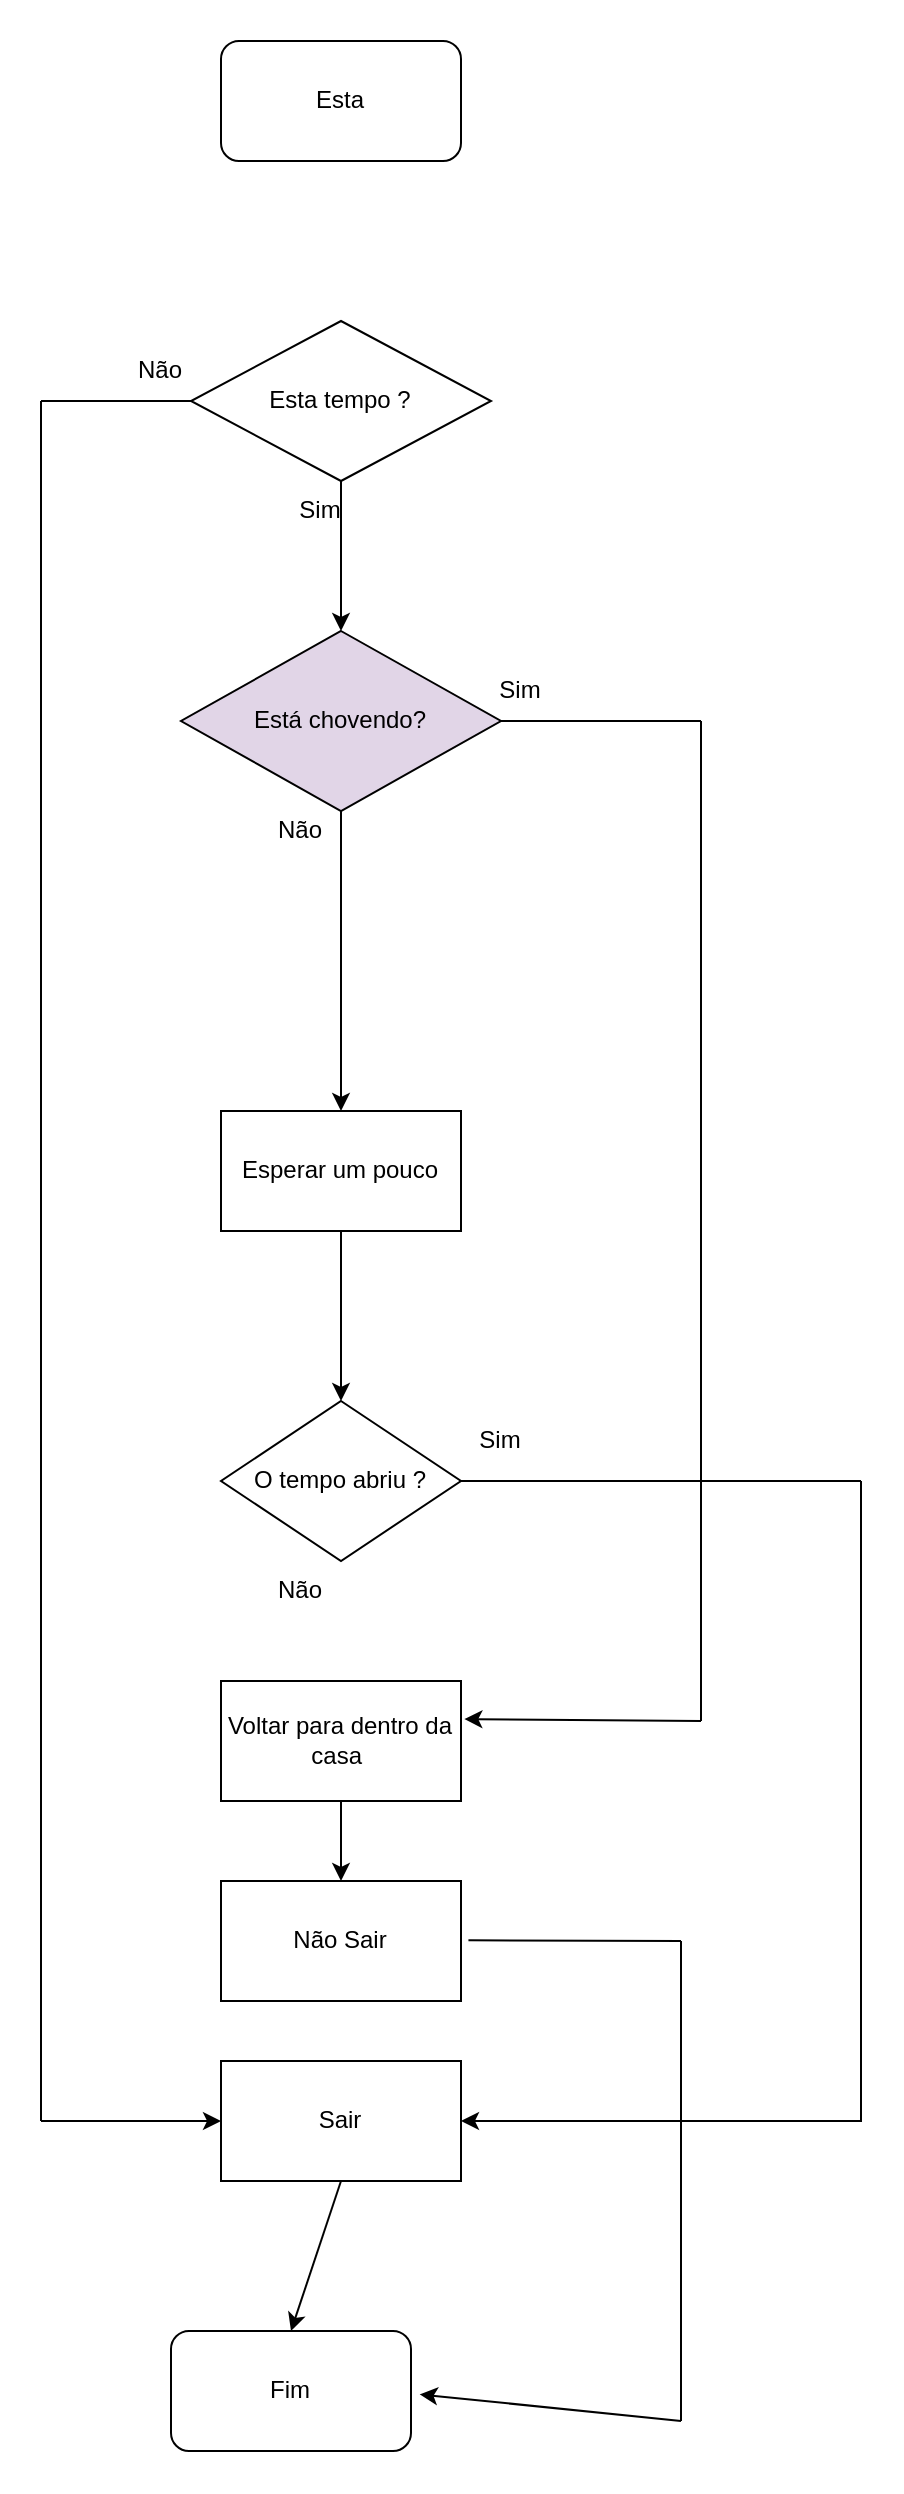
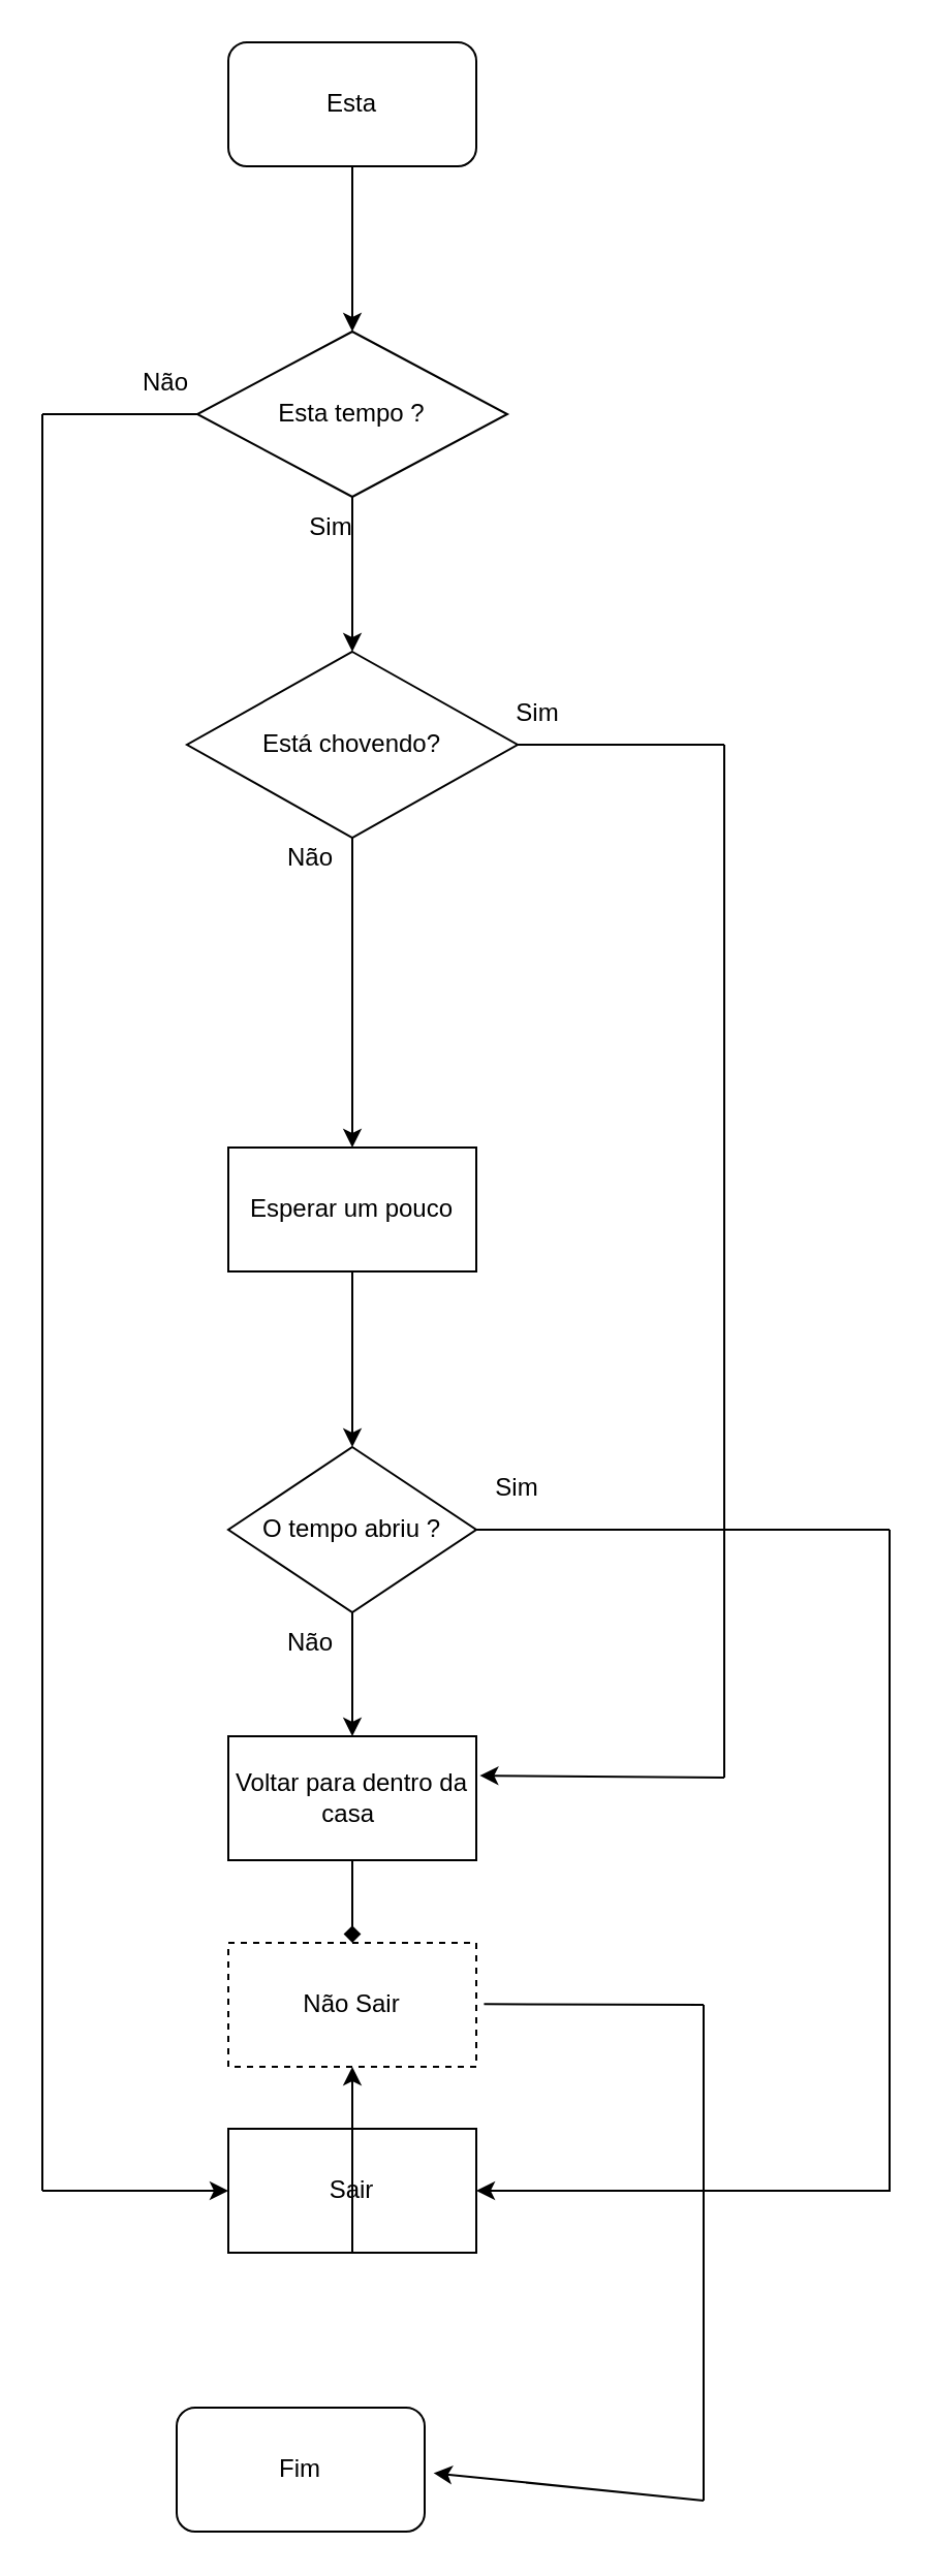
  <mxCell id="0" />
  <mxCell id="1" parent="0" />
  <mxCell id="2" value="Esta" style="rounded=1;whiteSpace=wrap;html=1;" vertex="1" parent="1"><mxGeometry x="110" y="20" width="120" height="60" as="geometry" /></mxCell>
+ <mxCell id="3" value="" style="endArrow=classic;html=1;rounded=0;exitX=0.5;exitY=1;exitDx=0;exitDy=0;entryX=0.5;entryY=0;entryDx=0;entryDy=0;" edge="1" parent="1" source="2" target="4"><mxGeometry width="50" height="50" relative="1" as="geometry"><mxPoint x="190" y="160" as="sourcePoint" /><mxPoint x="170" y="150" as="targetPoint" /></mxGeometry></mxCell>
  <mxCell id="4" value="Esta tempo ?" style="rhombus;whiteSpace=wrap;html=1;" vertex="1" parent="1"><mxGeometry x="95" y="160" width="150" height="80" as="geometry" /></mxCell>
  <mxCell id="5" value="" style="endArrow=none;html=1;rounded=0;entryX=0;entryY=0.5;entryDx=0;entryDy=0;" edge="1" parent="1" target="4"><mxGeometry width="50" height="50" relative="1" as="geometry"><mxPoint x="20" y="200" as="sourcePoint" /><mxPoint x="70" y="200" as="targetPoint" /><Array as="points"><mxPoint x="50" y="200" /></Array></mxGeometry></mxCell>
  <mxCell id="6" value="Não" style="text;html=1;align=center;verticalAlign=middle;whiteSpace=wrap;rounded=0;" vertex="1" parent="1"><mxGeometry x="50" y="170" width="60" height="30" as="geometry" /></mxCell>
  <mxCell id="7" value="Sair" style="rounded=0;whiteSpace=wrap;html=1;" vertex="1" parent="1"><mxGeometry x="110" y="1030" width="120" height="60" as="geometry" /></mxCell>
  <mxCell id="8" value="" style="endArrow=none;html=1;rounded=0;" edge="1" parent="1"><mxGeometry width="50" height="50" relative="1" as="geometry"><mxPoint x="20" y="1060" as="sourcePoint" /><mxPoint x="20" y="200" as="targetPoint" /></mxGeometry></mxCell>
  <mxCell id="9" value="" style="endArrow=classic;html=1;rounded=0;entryX=0;entryY=0.5;entryDx=0;entryDy=0;" edge="1" parent="1" target="7"><mxGeometry width="50" height="50" relative="1" as="geometry"><mxPoint x="20" y="1060" as="sourcePoint" /><mxPoint x="90" y="730" as="targetPoint" /></mxGeometry></mxCell>
  <mxCell id="10" value="Fim" style="rounded=1;whiteSpace=wrap;html=1;" vertex="1" parent="1"><mxGeometry x="85" y="1165" width="120" height="60" as="geometry" /></mxCell>
- <mxCell id="11" value="" style="endArrow=classic;html=1;rounded=0;exitX=0.5;exitY=1;exitDx=0;exitDy=0;entryX=0.5;entryY=0;entryDx=0;entryDy=0;" edge="1" parent="1" source="7" target="10"><mxGeometry width="50" height="50" relative="1" as="geometry"><mxPoint x="140" y="1090" as="sourcePoint" /><mxPoint x="190" y="1040" as="targetPoint" /></mxGeometry></mxCell>
- <mxCell id="12" value="Está chovendo?" style="rhombus;whiteSpace=wrap;html=1;fillColor=#e1d5e7;" vertex="1" parent="1"><mxGeometry x="90" y="315" width="160" height="90" as="geometry" /></mxCell>
- <mxCell id="13" value="Não Sair" style="rounded=0;whiteSpace=wrap;html=1;" vertex="1" parent="1"><mxGeometry x="110" y="940" width="120" height="60" as="geometry" /></mxCell>
+ <mxCell id="11" value="" style="endArrow=classic;html=1;rounded=0;exitX=0.5;exitY=1;exitDx=0;exitDy=0;" edge="1" parent="1" source="7" target="13"><mxGeometry width="50" height="50" relative="1" as="geometry"><mxPoint x="140" y="1090" as="sourcePoint" /><mxPoint x="190" y="1040" as="targetPoint" /></mxGeometry></mxCell>
+ <mxCell id="12" value="Está chovendo?" style="rhombus;whiteSpace=wrap;html=1;" vertex="1" parent="1"><mxGeometry x="90" y="315" width="160" height="90" as="geometry" /></mxCell>
+ <mxCell id="13" value="Não Sair" style="rounded=0;whiteSpace=wrap;html=1;dashed=1;" vertex="1" parent="1"><mxGeometry x="110" y="940" width="120" height="60" as="geometry" /></mxCell>
  <mxCell id="14" value="Voltar para dentro da casa&amp;nbsp;" style="rounded=0;whiteSpace=wrap;html=1;" vertex="1" parent="1"><mxGeometry x="110" y="840" width="120" height="60" as="geometry" /></mxCell>
  <mxCell id="15" value="" style="endArrow=classic;html=1;rounded=0;exitX=0.5;exitY=1;exitDx=0;exitDy=0;entryX=0.5;entryY=0;entryDx=0;entryDy=0;" edge="1" parent="1" source="4" target="12"><mxGeometry width="50" height="50" relative="1" as="geometry"><mxPoint x="360" y="270" as="sourcePoint" /><mxPoint x="410" y="220" as="targetPoint" /></mxGeometry></mxCell>
  <mxCell id="16" value="" style="endArrow=none;html=1;rounded=0;exitX=1;exitY=0.5;exitDx=0;exitDy=0;" edge="1" parent="1" source="12"><mxGeometry width="50" height="50" relative="1" as="geometry"><mxPoint x="300" y="380" as="sourcePoint" /><mxPoint x="350" y="360" as="targetPoint" /></mxGeometry></mxCell>
  <mxCell id="17" value="Sim" style="text;html=1;align=center;verticalAlign=middle;whiteSpace=wrap;rounded=0;" vertex="1" parent="1"><mxGeometry x="130" y="240" width="60" height="30" as="geometry" /></mxCell>
  <mxCell id="18" value="" style="endArrow=none;html=1;rounded=0;" edge="1" parent="1"><mxGeometry width="50" height="50" relative="1" as="geometry"><mxPoint x="350" y="650" as="sourcePoint" /><mxPoint x="350" y="360" as="targetPoint" /></mxGeometry></mxCell>
  <mxCell id="19" value="" style="endArrow=classic;html=1;rounded=0;entryX=1.014;entryY=0.317;entryDx=0;entryDy=0;entryPerimeter=0;" edge="1" parent="1" target="14"><mxGeometry width="50" height="50" relative="1" as="geometry"><mxPoint x="350" y="860" as="sourcePoint" /><mxPoint x="300" y="790" as="targetPoint" /></mxGeometry></mxCell>
- <mxCell id="20" value="" style="endArrow=classic;html=1;rounded=0;exitX=0.5;exitY=1;exitDx=0;exitDy=0;entryX=0.5;entryY=0;entryDx=0;entryDy=0;" edge="1" parent="1" source="14" target="13"><mxGeometry width="50" height="50" relative="1" as="geometry"><mxPoint x="255" y="950" as="sourcePoint" /><mxPoint x="305" y="900" as="targetPoint" /></mxGeometry></mxCell>
+ <mxCell id="20" value="" style="endArrow=diamond;html=1;rounded=0;exitX=0.5;exitY=1;exitDx=0;exitDy=0;entryX=0.5;entryY=0;entryDx=0;entryDy=0;" edge="1" parent="1" source="14" target="13"><mxGeometry width="50" height="50" relative="1" as="geometry"><mxPoint x="255" y="950" as="sourcePoint" /><mxPoint x="305" y="900" as="targetPoint" /></mxGeometry></mxCell>
  <mxCell id="21" value="" style="endArrow=none;html=1;rounded=0;exitX=1.031;exitY=0.494;exitDx=0;exitDy=0;exitPerimeter=0;" edge="1" parent="1" source="13"><mxGeometry width="50" height="50" relative="1" as="geometry"><mxPoint x="290" y="1020" as="sourcePoint" /><mxPoint x="340" y="970" as="targetPoint" /></mxGeometry></mxCell>
  <mxCell id="22" value="" style="endArrow=none;html=1;rounded=0;" edge="1" parent="1"><mxGeometry width="50" height="50" relative="1" as="geometry"><mxPoint x="340" y="970" as="sourcePoint" /><mxPoint x="340" y="1210" as="targetPoint" /></mxGeometry></mxCell>
  <mxCell id="23" value="" style="endArrow=classic;html=1;rounded=0;entryX=1.036;entryY=0.528;entryDx=0;entryDy=0;entryPerimeter=0;" edge="1" parent="1" target="10"><mxGeometry width="50" height="50" relative="1" as="geometry"><mxPoint x="340" y="1210" as="sourcePoint" /><mxPoint x="305" y="1120" as="targetPoint" /></mxGeometry></mxCell>
  <mxCell id="24" value="" style="endArrow=none;html=1;rounded=0;" edge="1" parent="1"><mxGeometry width="50" height="50" relative="1" as="geometry"><mxPoint x="350" y="860" as="sourcePoint" /><mxPoint x="350" y="570" as="targetPoint" /></mxGeometry></mxCell>
  <mxCell id="25" value="Esperar um pouco" style="rounded=0;whiteSpace=wrap;html=1;" vertex="1" parent="1"><mxGeometry x="110" y="555" width="120" height="60" as="geometry" /></mxCell>
  <mxCell id="26" value="O tempo abriu ?" style="rhombus;whiteSpace=wrap;html=1;" vertex="1" parent="1"><mxGeometry x="110" y="700" width="120" height="80" as="geometry" /></mxCell>
  <mxCell id="27" value="" style="endArrow=classic;html=1;rounded=0;exitX=0.5;exitY=1;exitDx=0;exitDy=0;entryX=0.5;entryY=0;entryDx=0;entryDy=0;" edge="1" parent="1" source="12" target="25"><mxGeometry width="50" height="50" relative="1" as="geometry"><mxPoint x="169.995" y="530" as="sourcePoint" /><mxPoint x="310" y="520" as="targetPoint" /></mxGeometry></mxCell>
  <mxCell id="28" value="" style="endArrow=classic;html=1;rounded=0;exitX=0.5;exitY=1;exitDx=0;exitDy=0;entryX=0.5;entryY=0;entryDx=0;entryDy=0;" edge="1" parent="1" source="25" target="26"><mxGeometry width="50" height="50" relative="1" as="geometry"><mxPoint x="160" y="710" as="sourcePoint" /><mxPoint x="210" y="660" as="targetPoint" /></mxGeometry></mxCell>
  <mxCell id="29" value="" style="endArrow=none;html=1;rounded=0;exitX=1;exitY=0.5;exitDx=0;exitDy=0;" edge="1" parent="1" source="26"><mxGeometry width="50" height="50" relative="1" as="geometry"><mxPoint x="255" y="780" as="sourcePoint" /><mxPoint x="430" y="740" as="targetPoint" /></mxGeometry></mxCell>
  <mxCell id="30" value="" style="endArrow=none;html=1;rounded=0;" edge="1" parent="1"><mxGeometry width="50" height="50" relative="1" as="geometry"><mxPoint x="430" y="1060.494" as="sourcePoint" /><mxPoint x="430" y="740" as="targetPoint" /></mxGeometry></mxCell>
  <mxCell id="31" value="" style="endArrow=classic;html=1;rounded=0;entryX=1;entryY=0.5;entryDx=0;entryDy=0;" edge="1" parent="1" target="7"><mxGeometry width="50" height="50" relative="1" as="geometry"><mxPoint x="430" y="1060" as="sourcePoint" /><mxPoint x="400" y="989" as="targetPoint" /></mxGeometry></mxCell>
  <mxCell id="32" value="Sim" style="text;html=1;align=center;verticalAlign=middle;whiteSpace=wrap;rounded=0;" vertex="1" parent="1"><mxGeometry x="220" y="710" width="60" height="20" as="geometry" /></mxCell>
+ <mxCell id="33" value="" style="endArrow=classic;html=1;rounded=0;exitX=0.5;exitY=1;exitDx=0;exitDy=0;entryX=0.5;entryY=0;entryDx=0;entryDy=0;" edge="1" parent="1" source="26" target="14"><mxGeometry width="50" height="50" relative="1" as="geometry"><mxPoint x="130" y="840" as="sourcePoint" /><mxPoint x="180" y="790" as="targetPoint" /></mxGeometry></mxCell>
  <mxCell id="34" value="Não" style="text;html=1;align=center;verticalAlign=middle;whiteSpace=wrap;rounded=0;" vertex="1" parent="1"><mxGeometry x="120" y="780" width="60" height="30" as="geometry" /></mxCell>
  <mxCell id="35" value="Sim" style="text;html=1;align=center;verticalAlign=middle;whiteSpace=wrap;rounded=0;" vertex="1" parent="1"><mxGeometry x="230" y="330" width="60" height="30" as="geometry" /></mxCell>
  <mxCell id="36" value="Não" style="text;html=1;align=center;verticalAlign=middle;whiteSpace=wrap;rounded=0;" vertex="1" parent="1"><mxGeometry x="120" y="400" width="60" height="30" as="geometry" /></mxCell>
